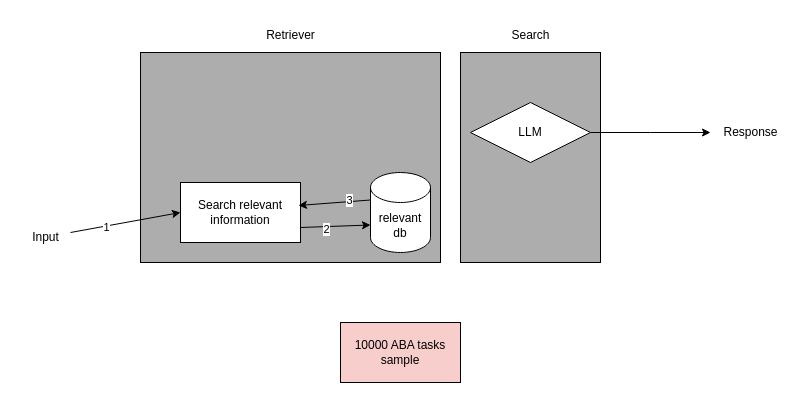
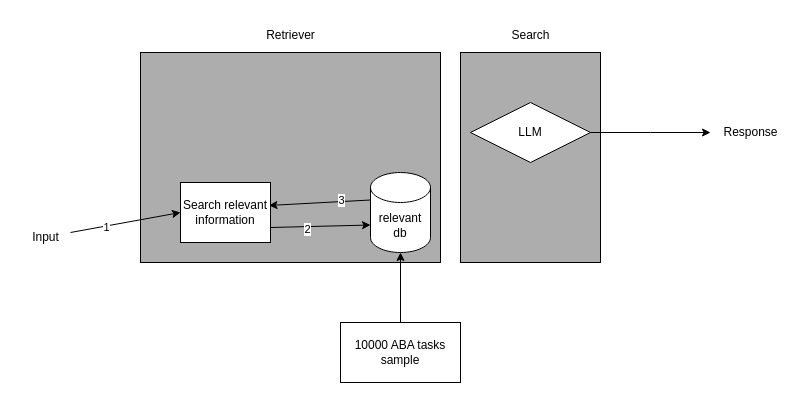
  <mxCell id="0" />
  <mxCell id="1" parent="0" />
- <mxCell id="2" value="10000 ABA tasks sample" style="rounded=0;whiteSpace=wrap;html=1;fillColor=#f8cecc;" vertex="1" parent="1"><mxGeometry x="340" y="322" width="120" height="60" as="geometry" /></mxCell>
+ <mxCell id="2" value="10000 ABA tasks sample" style="rounded=0;whiteSpace=wrap;html=1;" vertex="1" parent="1"><mxGeometry x="340" y="322" width="120" height="60" as="geometry" /></mxCell>
  <mxCell id="3" value="" style="rounded=0;whiteSpace=wrap;html=1;fillColor=#ADADAD;" vertex="1" parent="1"><mxGeometry x="460" y="52" width="140" height="210" as="geometry" /></mxCell>
  <mxCell id="4" value="Search" style="text;html=1;align=center;verticalAlign=middle;resizable=0;points=[];autosize=1;strokeColor=none;fillColor=none;" vertex="1" parent="1"><mxGeometry x="490" y="20" width="80" height="30" as="geometry" /></mxCell>
  <mxCell id="5" style="edgeStyle=orthogonalEdgeStyle;rounded=0;orthogonalLoop=1;jettySize=auto;html=1;exitX=1;exitY=0.5;exitDx=0;exitDy=0;" edge="1" parent="1" source="6"><mxGeometry relative="1" as="geometry"><mxPoint x="710" y="132" as="targetPoint" /></mxGeometry></mxCell>
  <mxCell id="6" value="LLM" style="rhombus;whiteSpace=wrap;html=1;" vertex="1" parent="1"><mxGeometry x="470" y="102" width="120" height="60" as="geometry" /></mxCell>
  <mxCell id="7" value="" style="rounded=0;whiteSpace=wrap;html=1;fillColor=#ADADAD;" vertex="1" parent="1"><mxGeometry x="140" y="52" width="300" height="210" as="geometry" /></mxCell>
  <mxCell id="8" value="Retriever" style="text;html=1;align=center;verticalAlign=middle;resizable=0;points=[];autosize=1;strokeColor=none;fillColor=none;" vertex="1" parent="1"><mxGeometry x="255" y="20" width="70" height="30" as="geometry" /></mxCell>
  <mxCell id="9" value="relevant db" style="shape=cylinder3;whiteSpace=wrap;html=1;boundedLbl=1;backgroundOutline=1;size=15;" vertex="1" parent="1"><mxGeometry x="370" y="172" width="60" height="80" as="geometry" /></mxCell>
- <mxCell id="11" value="Search relevant information" style="rounded=0;whiteSpace=wrap;html=1;" vertex="1" parent="1"><mxGeometry x="180" y="182" width="120" height="60" as="geometry" /></mxCell>
+ <mxCell id="10" style="edgeStyle=orthogonalEdgeStyle;rounded=0;orthogonalLoop=1;jettySize=auto;html=1;entryX=0.5;entryY=1;entryDx=0;entryDy=0;entryPerimeter=0;" edge="1" parent="1" source="2" target="9"><mxGeometry relative="1" as="geometry" /></mxCell>
+ <mxCell id="11" value="Search relevant information" style="rounded=0;whiteSpace=wrap;html=1;" vertex="1" parent="1"><mxGeometry x="180" y="182" width="90" height="60" as="geometry" /></mxCell>
  <mxCell id="12" value="" style="endArrow=classic;html=1;rounded=0;entryX=0;entryY=0.5;entryDx=0;entryDy=0;" edge="1" parent="1" target="11"><mxGeometry width="50" height="50" relative="1" as="geometry"><mxPoint x="70" y="232" as="sourcePoint" /><mxPoint x="310" y="82" as="targetPoint" /></mxGeometry></mxCell>
  <mxCell id="13" value="1" style="edgeLabel;html=1;align=center;verticalAlign=middle;resizable=0;points=[];" vertex="1" connectable="0" parent="12"><mxGeometry x="-0.35" y="-2" relative="1" as="geometry"><mxPoint y="-1" as="offset" /></mxGeometry></mxCell>
  <mxCell id="14" value="" style="endArrow=classic;html=1;rounded=0;exitX=1;exitY=0.75;exitDx=0;exitDy=0;entryX=0;entryY=0;entryDx=0;entryDy=52.5;entryPerimeter=0;" edge="1" parent="1" source="11" target="9"><mxGeometry width="50" height="50" relative="1" as="geometry"><mxPoint x="260" y="132" as="sourcePoint" /><mxPoint x="310" y="82" as="targetPoint" /></mxGeometry></mxCell>
  <mxCell id="15" value="2" style="edgeLabel;html=1;align=center;verticalAlign=middle;resizable=0;points=[];" vertex="1" connectable="0" parent="14"><mxGeometry x="-0.288" y="-2" relative="1" as="geometry"><mxPoint as="offset" /></mxGeometry></mxCell>
  <mxCell id="16" value="" style="endArrow=classic;html=1;rounded=0;entryX=0.983;entryY=0.383;entryDx=0;entryDy=0;entryPerimeter=0;exitX=0;exitY=0;exitDx=0;exitDy=27.5;exitPerimeter=0;" edge="1" parent="1" source="9" target="11"><mxGeometry width="50" height="50" relative="1" as="geometry"><mxPoint x="260" y="132" as="sourcePoint" /><mxPoint x="310" y="82" as="targetPoint" /></mxGeometry></mxCell>
  <mxCell id="17" value="3" style="edgeLabel;html=1;align=center;verticalAlign=middle;resizable=0;points=[];" vertex="1" connectable="0" parent="16"><mxGeometry x="-0.421" y="-2" relative="1" as="geometry"><mxPoint as="offset" /></mxGeometry></mxCell>
  <mxCell id="18" value="Input" style="text;html=1;align=center;verticalAlign=middle;resizable=0;points=[];autosize=1;strokeColor=none;fillColor=none;" vertex="1" parent="1"><mxGeometry x="20" y="222" width="50" height="30" as="geometry" /></mxCell>
  <mxCell id="19" value="Response" style="text;html=1;align=center;verticalAlign=middle;resizable=0;points=[];autosize=1;strokeColor=none;fillColor=none;" vertex="1" parent="1"><mxGeometry x="710" y="117" width="80" height="30" as="geometry" /></mxCell>
